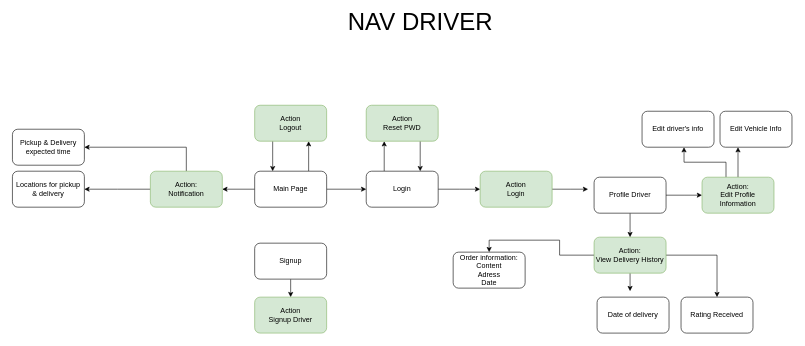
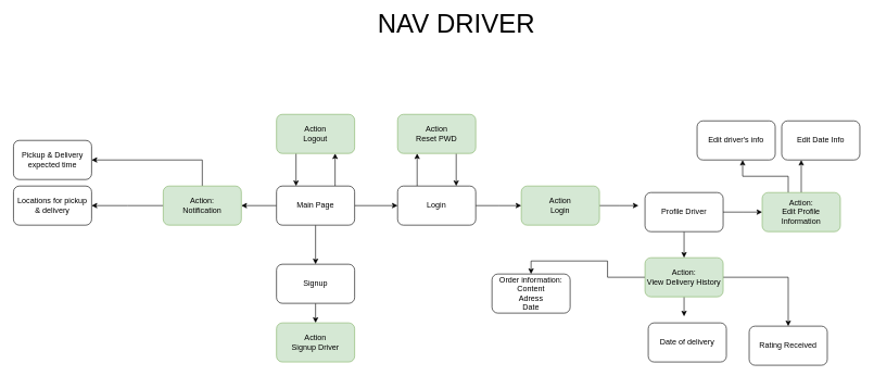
  <mxCell id="0" />
  <mxCell id="1" parent="0" />
  <mxCell id="2" style="edgeStyle=orthogonalEdgeStyle;rounded=0;orthogonalLoop=1;jettySize=auto;html=1;exitX=1;exitY=0.5;exitDx=0;exitDy=0;entryX=0;entryY=0.5;entryDx=0;entryDy=0;" parent="1" source="6" target="9" edge="1"><mxGeometry relative="1" as="geometry" /></mxCell>
  <mxCell id="3" style="edgeStyle=orthogonalEdgeStyle;rounded=0;orthogonalLoop=1;jettySize=auto;html=1;exitX=0;exitY=0.5;exitDx=0;exitDy=0;entryX=1;entryY=0.5;entryDx=0;entryDy=0;" parent="1" source="6" target="15" edge="1"><mxGeometry relative="1" as="geometry" /></mxCell>
+ <mxCell id="4" style="edgeStyle=orthogonalEdgeStyle;rounded=0;orthogonalLoop=1;jettySize=auto;html=1;exitX=0.5;exitY=1;exitDx=0;exitDy=0;" parent="1" source="6" target="22" edge="1"><mxGeometry relative="1" as="geometry" /></mxCell>
  <mxCell id="5" style="edgeStyle=orthogonalEdgeStyle;rounded=0;orthogonalLoop=1;jettySize=auto;html=1;exitX=0.75;exitY=0;exitDx=0;exitDy=0;entryX=0.75;entryY=1;entryDx=0;entryDy=0;" parent="1" source="6" target="30" edge="1"><mxGeometry relative="1" as="geometry" /></mxCell>
  <mxCell id="6" value="Main Page" style="rounded=1;whiteSpace=wrap;html=1;" parent="1" vertex="1"><mxGeometry x="424" y="285" width="120" height="60" as="geometry" /></mxCell>
  <mxCell id="7" style="edgeStyle=orthogonalEdgeStyle;rounded=0;orthogonalLoop=1;jettySize=auto;html=1;exitX=0.25;exitY=0;exitDx=0;exitDy=0;entryX=0.25;entryY=1;entryDx=0;entryDy=0;" parent="1" source="9" target="11" edge="1"><mxGeometry relative="1" as="geometry" /></mxCell>
  <mxCell id="8" style="edgeStyle=orthogonalEdgeStyle;rounded=0;orthogonalLoop=1;jettySize=auto;html=1;exitX=1;exitY=0.5;exitDx=0;exitDy=0;entryX=0;entryY=0.5;entryDx=0;entryDy=0;" parent="1" source="9" edge="1"><mxGeometry relative="1" as="geometry"><mxPoint x="800" y="315" as="targetPoint" /></mxGeometry></mxCell>
  <mxCell id="9" value="Login" style="rounded=1;whiteSpace=wrap;html=1;" parent="1" vertex="1"><mxGeometry x="610" y="285" width="120" height="60" as="geometry" /></mxCell>
  <mxCell id="10" style="edgeStyle=orthogonalEdgeStyle;rounded=0;orthogonalLoop=1;jettySize=auto;html=1;exitX=0.75;exitY=1;exitDx=0;exitDy=0;entryX=0.75;entryY=0;entryDx=0;entryDy=0;" parent="1" source="11" target="9" edge="1"><mxGeometry relative="1" as="geometry" /></mxCell>
  <mxCell id="11" value="&lt;div&gt;Action&lt;br&gt;&lt;/div&gt;&lt;div&gt;Reset PWD&lt;/div&gt;" style="rounded=1;whiteSpace=wrap;html=1;fillColor=#d5e8d4;strokeColor=#82b366;" parent="1" vertex="1"><mxGeometry x="610" y="175" width="120" height="60" as="geometry" /></mxCell>
  <mxCell id="12" style="edgeStyle=orthogonalEdgeStyle;rounded=0;orthogonalLoop=1;jettySize=auto;html=1;exitX=1;exitY=1;exitDx=0;exitDy=0;" parent="1" edge="1"><mxGeometry relative="1" as="geometry"><mxPoint x="920.727" y="345.909" as="targetPoint" /><mxPoint x="920" y="345" as="sourcePoint" /></mxGeometry></mxCell>
  <mxCell id="13" style="edgeStyle=orthogonalEdgeStyle;rounded=0;orthogonalLoop=1;jettySize=auto;html=1;exitX=0;exitY=0.5;exitDx=0;exitDy=0;" parent="1" source="15" edge="1"><mxGeometry relative="1" as="geometry"><mxPoint x="140" y="315" as="targetPoint" /></mxGeometry></mxCell>
  <mxCell id="14" style="edgeStyle=orthogonalEdgeStyle;rounded=0;orthogonalLoop=1;jettySize=auto;html=1;entryX=1;entryY=0.5;entryDx=0;entryDy=0;fontSize=40;" edge="1" parent="1" source="15" target="33"><mxGeometry relative="1" as="geometry"><Array as="points"><mxPoint x="310" y="245" /></Array></mxGeometry></mxCell>
  <mxCell id="15" value="&lt;div&gt;Action:&lt;br&gt;Notification&lt;/div&gt;" style="rounded=1;whiteSpace=wrap;html=1;fillColor=#d5e8d4;strokeColor=#82b366;" parent="1" vertex="1"><mxGeometry x="250" y="285" width="120" height="60" as="geometry" /></mxCell>
  <mxCell id="16" value="Order information:&lt;br&gt;Content&lt;br&gt;Adress&lt;br&gt;Date" style="rounded=1;whiteSpace=wrap;html=1;" parent="1" vertex="1"><mxGeometry x="755" y="420" width="120" height="60" as="geometry" /></mxCell>
  <mxCell id="17" style="edgeStyle=orthogonalEdgeStyle;rounded=0;orthogonalLoop=1;jettySize=auto;html=1;fontSize=40;" edge="1" parent="1" source="20"><mxGeometry relative="1" as="geometry"><mxPoint x="1050" y="485" as="targetPoint" /></mxGeometry></mxCell>
  <mxCell id="18" style="edgeStyle=orthogonalEdgeStyle;rounded=0;orthogonalLoop=1;jettySize=auto;html=1;entryX=0.5;entryY=0;entryDx=0;entryDy=0;fontSize=40;" edge="1" parent="1" source="20" target="16"><mxGeometry relative="1" as="geometry" /></mxCell>
  <mxCell id="19" style="edgeStyle=orthogonalEdgeStyle;rounded=0;orthogonalLoop=1;jettySize=auto;html=1;entryX=0.5;entryY=0;entryDx=0;entryDy=0;fontSize=40;" edge="1" parent="1" source="20" target="35"><mxGeometry relative="1" as="geometry" /></mxCell>
  <mxCell id="20" value="&lt;div&gt;Action:&lt;br&gt;View Delivery History&lt;/div&gt;" style="rounded=1;whiteSpace=wrap;html=1;fillColor=#d5e8d4;strokeColor=#82b366;" parent="1" vertex="1"><mxGeometry x="990" y="395" width="120" height="60" as="geometry" /></mxCell>
  <mxCell id="21" style="edgeStyle=orthogonalEdgeStyle;rounded=0;orthogonalLoop=1;jettySize=auto;html=1;exitX=0.5;exitY=1;exitDx=0;exitDy=0;" parent="1" source="22" edge="1"><mxGeometry relative="1" as="geometry"><mxPoint x="484" y="495" as="targetPoint" /></mxGeometry></mxCell>
  <mxCell id="22" value="Signup" style="rounded=1;whiteSpace=wrap;html=1;" parent="1" vertex="1"><mxGeometry x="424" y="405" width="120" height="60" as="geometry" /></mxCell>
  <mxCell id="23" style="edgeStyle=orthogonalEdgeStyle;rounded=0;orthogonalLoop=1;jettySize=auto;html=1;exitX=1;exitY=0.5;exitDx=0;exitDy=0;entryX=0;entryY=0.5;entryDx=0;entryDy=0;" parent="1" source="24" edge="1"><mxGeometry relative="1" as="geometry"><mxPoint x="980" y="315" as="targetPoint" /></mxGeometry></mxCell>
  <mxCell id="24" value="&lt;div&gt;Action&lt;br&gt;&lt;/div&gt;&lt;div&gt;Login&lt;/div&gt;" style="rounded=1;whiteSpace=wrap;html=1;fillColor=#d5e8d4;strokeColor=#82b366;" parent="1" vertex="1"><mxGeometry x="800" y="285" width="120" height="60" as="geometry" /></mxCell>
  <mxCell id="25" value="&lt;div&gt;Action&lt;/div&gt;&lt;div&gt;Signup Driver&lt;br&gt;&lt;/div&gt;" style="rounded=1;whiteSpace=wrap;html=1;fillColor=#d5e8d4;strokeColor=#82b366;" parent="1" vertex="1"><mxGeometry x="424" y="495" width="120" height="60" as="geometry" /></mxCell>
  <mxCell id="26" style="edgeStyle=orthogonalEdgeStyle;rounded=0;orthogonalLoop=1;jettySize=auto;html=1;entryX=0.5;entryY=0;entryDx=0;entryDy=0;fontSize=40;" edge="1" parent="1" source="28" target="20"><mxGeometry relative="1" as="geometry" /></mxCell>
  <mxCell id="27" style="edgeStyle=orthogonalEdgeStyle;rounded=0;orthogonalLoop=1;jettySize=auto;html=1;fontSize=40;" edge="1" parent="1" source="28"><mxGeometry relative="1" as="geometry"><mxPoint x="1170" y="325" as="targetPoint" /></mxGeometry></mxCell>
  <mxCell id="28" value="Profile Driver" style="rounded=1;whiteSpace=wrap;html=1;" parent="1" vertex="1"><mxGeometry x="990" y="295" width="120" height="60" as="geometry" /></mxCell>
  <mxCell id="29" style="edgeStyle=orthogonalEdgeStyle;rounded=0;orthogonalLoop=1;jettySize=auto;html=1;exitX=0.25;exitY=1;exitDx=0;exitDy=0;entryX=0.25;entryY=0;entryDx=0;entryDy=0;" parent="1" source="30" target="6" edge="1"><mxGeometry relative="1" as="geometry" /></mxCell>
  <mxCell id="30" value="&lt;div&gt;Action&lt;br&gt;&lt;/div&gt;&lt;div&gt;Logout&lt;/div&gt;" style="rounded=1;whiteSpace=wrap;html=1;fillColor=#d5e8d4;strokeColor=#82b366;" parent="1" vertex="1"><mxGeometry x="424" y="175" width="120" height="60" as="geometry" /></mxCell>
  <mxCell id="31" value="&lt;font style=&quot;font-size: 40px&quot;&gt;NAV DRIVER&lt;/font&gt;" style="text;html=1;align=center;verticalAlign=middle;resizable=0;points=[];autosize=1;strokeColor=none;fillColor=none;fontSize=10;" vertex="1" parent="1"><mxGeometry x="570" y="20" width="260" height="30" as="geometry" /></mxCell>
  <mxCell id="32" value="Locations for pickup &amp;amp; delivery" style="rounded=1;whiteSpace=wrap;html=1;" parent="1" vertex="1"><mxGeometry x="20" y="285" width="120" height="60" as="geometry" /></mxCell>
  <mxCell id="33" value="Pickup &amp;amp; Delivery expected time" style="rounded=1;whiteSpace=wrap;html=1;" vertex="1" parent="1"><mxGeometry x="20" y="215" width="120" height="60" as="geometry" /></mxCell>
  <mxCell id="34" value="Date of delivery" style="rounded=1;whiteSpace=wrap;html=1;" vertex="1" parent="1"><mxGeometry x="995" y="495" width="120" height="60" as="geometry" /></mxCell>
- <mxCell id="35" value="Rating Received" style="rounded=1;whiteSpace=wrap;html=1;" vertex="1" parent="1"><mxGeometry x="1135" y="495" width="120" height="60" as="geometry" /></mxCell>
+ <mxCell id="35" value="Rating Received" style="rounded=1;whiteSpace=wrap;html=1;" vertex="1" parent="1"><mxGeometry x="1150" y="500" width="120" height="60" as="geometry" /></mxCell>
  <mxCell id="36" style="edgeStyle=orthogonalEdgeStyle;rounded=0;orthogonalLoop=1;jettySize=auto;html=1;fontSize=40;entryX=0.25;entryY=1;entryDx=0;entryDy=0;" edge="1" parent="1" source="38" target="40"><mxGeometry relative="1" as="geometry"><mxPoint x="1230" y="255" as="targetPoint" /></mxGeometry></mxCell>
  <mxCell id="37" style="edgeStyle=orthogonalEdgeStyle;rounded=0;orthogonalLoop=1;jettySize=auto;html=1;entryX=0.583;entryY=1;entryDx=0;entryDy=0;entryPerimeter=0;fontSize=40;" edge="1" parent="1" source="38" target="39"><mxGeometry relative="1" as="geometry"><Array as="points"><mxPoint x="1210" y="270" /><mxPoint x="1140" y="270" /></Array></mxGeometry></mxCell>
  <mxCell id="38" value="&lt;div&gt;Action:&lt;br&gt;Edit Profile Information&lt;/div&gt;" style="rounded=1;whiteSpace=wrap;html=1;fillColor=#d5e8d4;strokeColor=#82b366;" vertex="1" parent="1"><mxGeometry x="1170" y="295" width="120" height="60" as="geometry" /></mxCell>
  <mxCell id="39" value="Edit driver's info" style="rounded=1;whiteSpace=wrap;html=1;" vertex="1" parent="1"><mxGeometry x="1070" y="185" width="120" height="60" as="geometry" /></mxCell>
- <mxCell id="40" value="Edit Vehicle Info" style="rounded=1;whiteSpace=wrap;html=1;" vertex="1" parent="1"><mxGeometry x="1200" y="185" width="120" height="60" as="geometry" /></mxCell>
+ <mxCell id="40" value="Edit Date Info" style="rounded=1;whiteSpace=wrap;html=1;" vertex="1" parent="1"><mxGeometry x="1200" y="185" width="120" height="60" as="geometry" /></mxCell>
